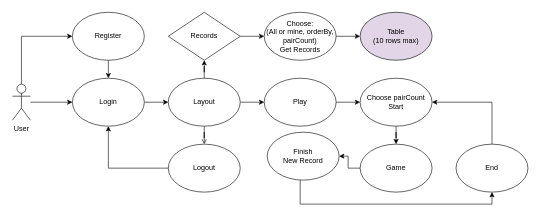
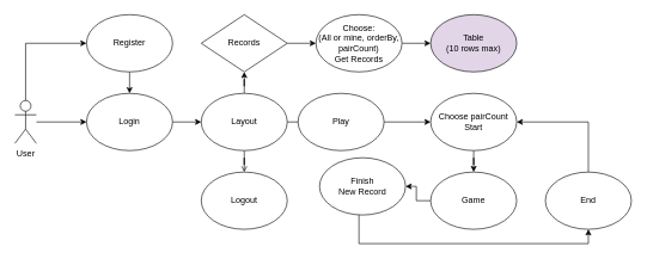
  <mxCell id="0" />
  <mxCell id="1" parent="0" />
  <mxCell id="2" style="edgeStyle=orthogonalEdgeStyle;rounded=0;orthogonalLoop=1;jettySize=auto;html=1;entryX=0;entryY=0.5;entryDx=0;entryDy=0;" edge="1" parent="1" source="4" target="20"><mxGeometry relative="1" as="geometry" /></mxCell>
  <mxCell id="3" style="edgeStyle=orthogonalEdgeStyle;rounded=0;orthogonalLoop=1;jettySize=auto;html=1;entryX=0;entryY=0.5;entryDx=0;entryDy=0;" edge="1" parent="1" source="4" target="6"><mxGeometry relative="1" as="geometry"><Array as="points"><mxPoint x="35" y="60" /></Array></mxGeometry></mxCell>
  <mxCell id="4" value="User" style="shape=umlActor;verticalLabelPosition=bottom;verticalAlign=top;html=1;outlineConnect=0;" vertex="1" parent="1"><mxGeometry x="20" y="140" width="30" height="60" as="geometry" /></mxCell>
  <mxCell id="5" style="edgeStyle=orthogonalEdgeStyle;rounded=0;orthogonalLoop=1;jettySize=auto;html=1;entryX=0.5;entryY=0;entryDx=0;entryDy=0;" edge="1" parent="1" source="6" target="20"><mxGeometry relative="1" as="geometry"><Array as="points"><mxPoint x="180" y="130" /><mxPoint x="180" y="130" /></Array></mxGeometry></mxCell>
  <mxCell id="6" value="Register" style="ellipse;whiteSpace=wrap;html=1;" vertex="1" parent="1"><mxGeometry x="120" y="20" width="120" height="80" as="geometry" /></mxCell>
  <mxCell id="7" style="edgeStyle=orthogonalEdgeStyle;rounded=0;orthogonalLoop=1;jettySize=auto;html=1;entryX=0;entryY=0.5;entryDx=0;entryDy=0;" edge="1" parent="1" source="10" target="12"><mxGeometry relative="1" as="geometry"><Array as="points"><mxPoint x="430" y="170" /><mxPoint x="430" y="170" /></Array></mxGeometry></mxCell>
  <mxCell id="8" style="edgeStyle=orthogonalEdgeStyle;rounded=0;orthogonalLoop=1;jettySize=auto;html=1;entryX=0.5;entryY=1;entryDx=0;entryDy=0;" edge="1" parent="1" source="10" target="26"><mxGeometry relative="1" as="geometry" /></mxCell>
  <mxCell id="9" style="edgeStyle=orthogonalEdgeStyle;rounded=0;orthogonalLoop=1;jettySize=auto;html=1;entryX=0.5;entryY=0;entryDx=0;entryDy=0;endArrow=open;" edge="1" parent="1" source="10" target="14"><mxGeometry relative="1" as="geometry" /></mxCell>
  <mxCell id="10" value="Layout" style="ellipse;whiteSpace=wrap;html=1;" vertex="1" parent="1"><mxGeometry x="280" y="130" width="120" height="80" as="geometry" /></mxCell>
  <mxCell id="11" style="edgeStyle=orthogonalEdgeStyle;rounded=0;orthogonalLoop=1;jettySize=auto;html=1;entryX=0;entryY=0.5;entryDx=0;entryDy=0;" edge="1" parent="1" source="12" target="16"><mxGeometry relative="1" as="geometry" /></mxCell>
- <mxCell id="12" value="Play" style="ellipse;whiteSpace=wrap;html=1;" vertex="1" parent="1"><mxGeometry x="440" y="130" width="120" height="80" as="geometry" /></mxCell>
- <mxCell id="13" style="edgeStyle=orthogonalEdgeStyle;rounded=0;orthogonalLoop=1;jettySize=auto;html=1;entryX=0.5;entryY=1;entryDx=0;entryDy=0;" edge="1" parent="1" source="14" target="20"><mxGeometry relative="1" as="geometry" /></mxCell>
+ <mxCell id="12" value="Play" style="ellipse;whiteSpace=wrap;html=1;" vertex="1" parent="1"><mxGeometry x="415" y="130" width="120" height="80" as="geometry" /></mxCell>
  <mxCell id="14" value="Logout" style="ellipse;whiteSpace=wrap;html=1;" vertex="1" parent="1"><mxGeometry x="280" y="240" width="120" height="80" as="geometry" /></mxCell>
  <mxCell id="15" style="edgeStyle=orthogonalEdgeStyle;rounded=0;orthogonalLoop=1;jettySize=auto;html=1;entryX=0.5;entryY=0;entryDx=0;entryDy=0;" edge="1" parent="1" source="16" target="22"><mxGeometry relative="1" as="geometry" /></mxCell>
  <mxCell id="16" value="Choose pairCount&lt;div&gt;Start&lt;/div&gt;" style="ellipse;whiteSpace=wrap;html=1;" vertex="1" parent="1"><mxGeometry x="600" y="130" width="120" height="80" as="geometry" /></mxCell>
  <mxCell id="17" style="edgeStyle=orthogonalEdgeStyle;rounded=0;orthogonalLoop=1;jettySize=auto;html=1;entryX=1;entryY=0.5;entryDx=0;entryDy=0;" edge="1" parent="1" source="18" target="16"><mxGeometry relative="1" as="geometry"><Array as="points"><mxPoint x="820" y="170" /></Array></mxGeometry></mxCell>
  <mxCell id="18" value="End" style="ellipse;whiteSpace=wrap;html=1;" vertex="1" parent="1"><mxGeometry x="760" y="240" width="120" height="80" as="geometry" /></mxCell>
  <mxCell id="19" style="edgeStyle=orthogonalEdgeStyle;rounded=0;orthogonalLoop=1;jettySize=auto;html=1;entryX=0;entryY=0.5;entryDx=0;entryDy=0;" edge="1" parent="1" source="20" target="10"><mxGeometry relative="1" as="geometry" /></mxCell>
  <mxCell id="20" value="Login" style="ellipse;whiteSpace=wrap;html=1;" vertex="1" parent="1"><mxGeometry x="120" y="130" width="120" height="80" as="geometry" /></mxCell>
  <mxCell id="21" style="edgeStyle=orthogonalEdgeStyle;rounded=0;orthogonalLoop=1;jettySize=auto;html=1;entryX=1;entryY=0.5;entryDx=0;entryDy=0;" edge="1" parent="1" source="22" target="24"><mxGeometry relative="1" as="geometry" /></mxCell>
  <mxCell id="22" value="Game" style="ellipse;whiteSpace=wrap;html=1;" vertex="1" parent="1"><mxGeometry x="600" y="240" width="120" height="80" as="geometry" /></mxCell>
  <mxCell id="23" style="edgeStyle=orthogonalEdgeStyle;rounded=0;orthogonalLoop=1;jettySize=auto;html=1;entryX=0.5;entryY=1;entryDx=0;entryDy=0;" edge="1" parent="1" source="24" target="18"><mxGeometry relative="1" as="geometry"><Array as="points"><mxPoint x="500" y="340" /><mxPoint x="820" y="340" /></Array></mxGeometry></mxCell>
  <mxCell id="24" value="&lt;div&gt;Finish&lt;/div&gt;New Record" style="ellipse;whiteSpace=wrap;html=1;" vertex="1" parent="1"><mxGeometry x="445" y="220" width="120" height="80" as="geometry" /></mxCell>
  <mxCell id="25" style="edgeStyle=orthogonalEdgeStyle;rounded=0;orthogonalLoop=1;jettySize=auto;html=1;entryX=0;entryY=0.5;entryDx=0;entryDy=0;" edge="1" parent="1" source="26" target="28"><mxGeometry relative="1" as="geometry" /></mxCell>
  <mxCell id="26" value="Records" style="rhombus;whiteSpace=wrap;html=1;" vertex="1" parent="1"><mxGeometry x="280" y="20" width="120" height="80" as="geometry" /></mxCell>
  <mxCell id="27" style="edgeStyle=orthogonalEdgeStyle;rounded=0;orthogonalLoop=1;jettySize=auto;html=1;entryX=0;entryY=0.5;entryDx=0;entryDy=0;" edge="1" parent="1" source="28" target="29"><mxGeometry relative="1" as="geometry" /></mxCell>
  <mxCell id="28" value="Choose:&lt;div&gt;(All or mine, orderBy,&lt;/div&gt;&lt;div&gt;pairCount)&lt;/div&gt;&lt;div&gt;Get Records&lt;/div&gt;" style="ellipse;whiteSpace=wrap;html=1;" vertex="1" parent="1"><mxGeometry x="440" y="20" width="120" height="80" as="geometry" /></mxCell>
  <mxCell id="29" value="Table&lt;div&gt;(10 rows max)&lt;/div&gt;" style="ellipse;whiteSpace=wrap;html=1;fillColor=#e1d5e7;" vertex="1" parent="1"><mxGeometry x="600" y="20" width="120" height="80" as="geometry" /></mxCell>
